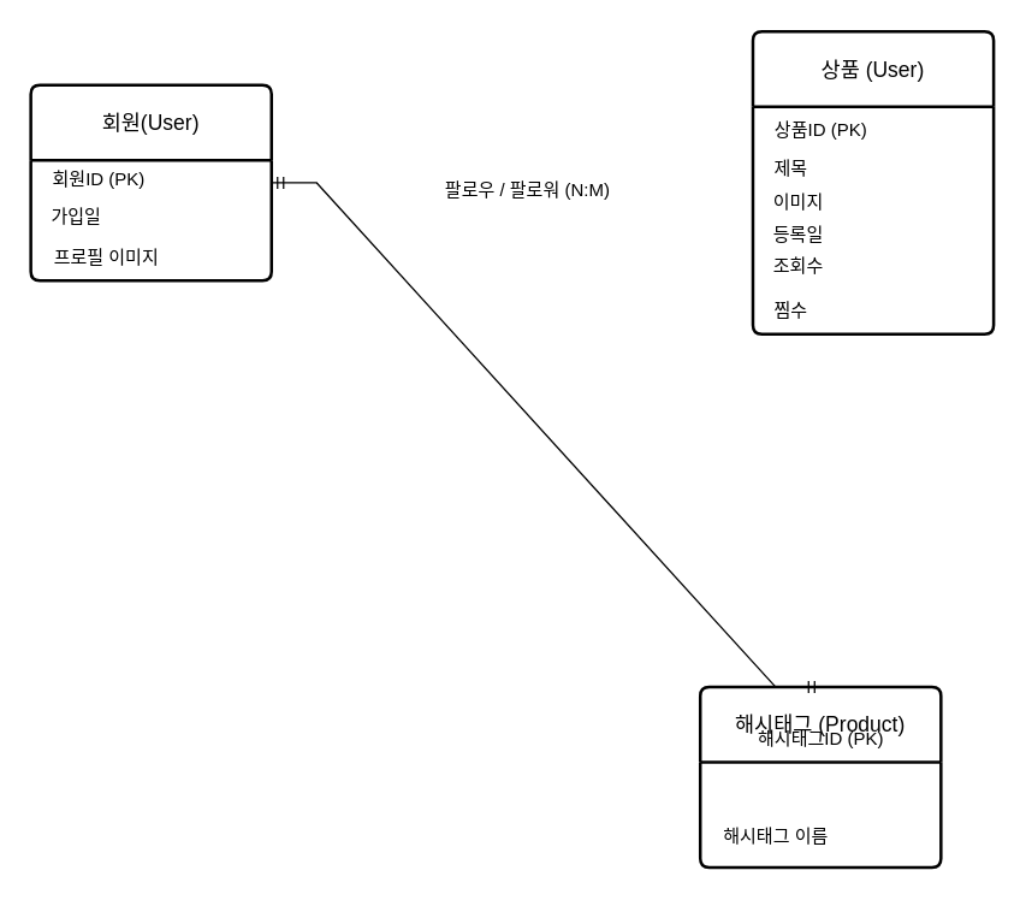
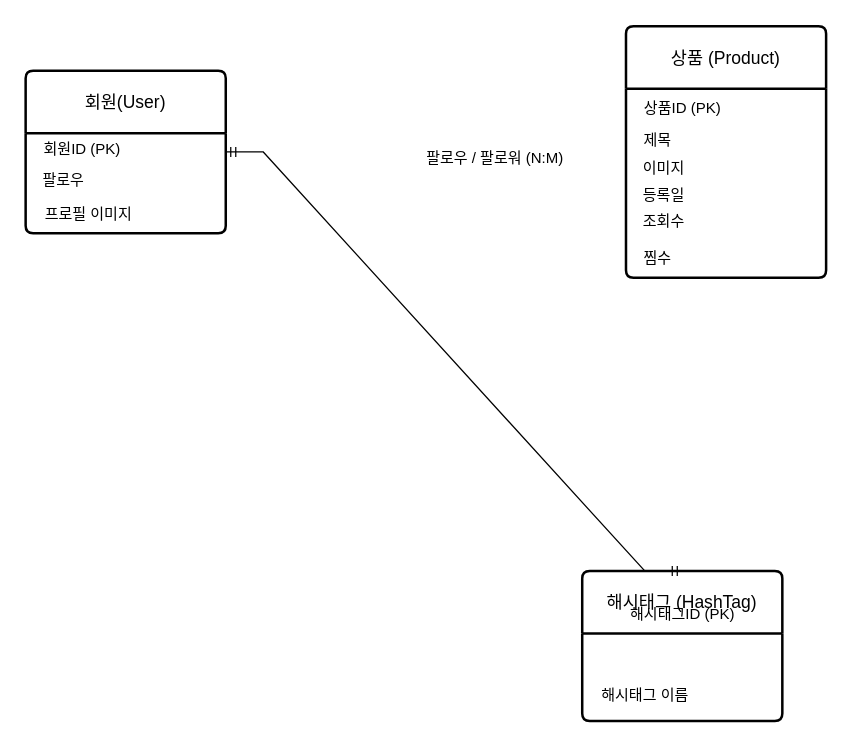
  <mxCell id="0" />
  <mxCell id="1" parent="0" />
  <mxCell id="2" value="회원(User)" style="swimlane;childLayout=stackLayout;horizontal=1;startSize=50;horizontalStack=0;rounded=1;fontSize=14;fontStyle=0;strokeWidth=2;resizeParent=0;resizeLast=1;shadow=0;dashed=0;align=center;arcSize=4;whiteSpace=wrap;html=1;" vertex="1" parent="1"><mxGeometry x="20" y="56" width="160" height="130" as="geometry" /></mxCell>
  <mxCell id="3" value="회원ID (PK)" style="text;html=1;align=center;verticalAlign=middle;resizable=0;points=[];autosize=1;strokeColor=none;fillColor=none;" vertex="1" parent="1"><mxGeometry x="20" y="104" width="90" height="30" as="geometry" /></mxCell>
- <mxCell id="4" value="가입일" style="text;html=1;align=center;verticalAlign=middle;resizable=0;points=[];autosize=1;strokeColor=none;fillColor=none;" vertex="1" parent="1"><mxGeometry x="20" y="129" width="60" height="30" as="geometry" /></mxCell>
- <mxCell id="5" value="상품 (User)" style="swimlane;childLayout=stackLayout;horizontal=1;startSize=50;horizontalStack=0;rounded=1;fontSize=14;fontStyle=0;strokeWidth=2;resizeParent=0;resizeLast=1;shadow=0;dashed=0;align=center;arcSize=4;whiteSpace=wrap;html=1;" vertex="1" parent="1"><mxGeometry x="500" y="20.5" width="160" height="201" as="geometry" /></mxCell>
+ <mxCell id="4" value="팔로우" style="text;html=1;align=center;verticalAlign=middle;resizable=0;points=[];autosize=1;strokeColor=none;fillColor=none;" vertex="1" parent="1"><mxGeometry x="20" y="129" width="60" height="30" as="geometry" /></mxCell>
+ <mxCell id="5" value="상품 (Product)" style="swimlane;childLayout=stackLayout;horizontal=1;startSize=50;horizontalStack=0;rounded=1;fontSize=14;fontStyle=0;strokeWidth=2;resizeParent=0;resizeLast=1;shadow=0;dashed=0;align=center;arcSize=4;whiteSpace=wrap;html=1;" vertex="1" parent="1"><mxGeometry x="500" y="20.5" width="160" height="201" as="geometry" /></mxCell>
  <mxCell id="6" value="프로필 이미지" style="text;html=1;align=center;verticalAlign=middle;resizable=0;points=[];autosize=1;strokeColor=none;fillColor=none;" vertex="1" parent="1"><mxGeometry x="20" y="156" width="100" height="30" as="geometry" /></mxCell>
  <mxCell id="7" value="상품ID (PK)" style="text;html=1;align=center;verticalAlign=middle;resizable=0;points=[];autosize=1;strokeColor=none;fillColor=none;" vertex="1" parent="1"><mxGeometry x="500" y="70.5" width="90" height="30" as="geometry" /></mxCell>
  <mxCell id="8" value="제목" style="text;html=1;align=center;verticalAlign=middle;resizable=0;points=[];autosize=1;strokeColor=none;fillColor=none;" vertex="1" parent="1"><mxGeometry x="500" y="96.5" width="50" height="30" as="geometry" /></mxCell>
  <mxCell id="9" value="이미지" style="text;html=1;align=center;verticalAlign=middle;resizable=0;points=[];autosize=1;strokeColor=none;fillColor=none;" vertex="1" parent="1"><mxGeometry x="500" y="118.5" width="60" height="30" as="geometry" /></mxCell>
  <mxCell id="10" value="등록일" style="text;html=1;align=center;verticalAlign=middle;resizable=0;points=[];autosize=1;strokeColor=none;fillColor=none;" vertex="1" parent="1"><mxGeometry x="500" y="140.5" width="60" height="30" as="geometry" /></mxCell>
  <mxCell id="11" value="조회수" style="text;html=1;align=center;verticalAlign=middle;resizable=0;points=[];autosize=1;strokeColor=none;fillColor=none;" vertex="1" parent="1"><mxGeometry x="500" y="161.5" width="60" height="30" as="geometry" /></mxCell>
  <mxCell id="12" value="찜수" style="text;html=1;align=center;verticalAlign=middle;resizable=0;points=[];autosize=1;strokeColor=none;fillColor=none;" vertex="1" parent="1"><mxGeometry x="500" y="190.5" width="50" height="30" as="geometry" /></mxCell>
- <mxCell id="13" value="해시태그 (Product)" style="swimlane;childLayout=stackLayout;horizontal=1;startSize=50;horizontalStack=0;rounded=1;fontSize=14;fontStyle=0;strokeWidth=2;resizeParent=0;resizeLast=1;shadow=0;dashed=0;align=center;arcSize=4;whiteSpace=wrap;html=1;" vertex="1" parent="1"><mxGeometry x="465" y="456" width="160" height="120" as="geometry" /></mxCell>
+ <mxCell id="13" value="해시태그 (HashTag)" style="swimlane;childLayout=stackLayout;horizontal=1;startSize=50;horizontalStack=0;rounded=1;fontSize=14;fontStyle=0;strokeWidth=2;resizeParent=0;resizeLast=1;shadow=0;dashed=0;align=center;arcSize=4;whiteSpace=wrap;html=1;" vertex="1" parent="1"><mxGeometry x="465" y="456" width="160" height="120" as="geometry" /></mxCell>
  <mxCell id="14" value="해시태그ID (PK)" style="text;html=1;align=center;verticalAlign=middle;resizable=0;points=[];autosize=1;strokeColor=none;fillColor=none;" vertex="1" parent="1"><mxGeometry x="490" y="476" width="110" height="30" as="geometry" /></mxCell>
  <mxCell id="15" value="해시태그 이름" style="text;html=1;align=center;verticalAlign=middle;resizable=0;points=[];autosize=1;strokeColor=none;fillColor=none;" vertex="1" parent="1"><mxGeometry x="465" y="541" width="100" height="30" as="geometry" /></mxCell>
- <mxCell id="16" value="팔로우 / 팔로워 (N:M)" style="text;html=1;align=center;verticalAlign=middle;resizable=0;points=[];autosize=1;strokeColor=none;fillColor=none;" vertex="1" parent="1"><mxGeometry x="280" y="110.5" width="140" height="30" as="geometry" /></mxCell>
+ <mxCell id="16" value="팔로우 / 팔로워 (N:M)" style="text;html=1;align=center;verticalAlign=middle;resizable=0;points=[];autosize=1;strokeColor=none;fillColor=none;" vertex="1" parent="1"><mxGeometry x="325" y="110.5" width="140" height="30" as="geometry" /></mxCell>
  <mxCell id="17" value="" style="edgeStyle=entityRelationEdgeStyle;fontSize=12;html=1;endArrow=ERmandOne;startArrow=ERmandOne;rounded=0;exitX=0.5;exitY=0;exitDx=0;exitDy=0;" edge="1" parent="1" source="13" target="2"><mxGeometry width="100" height="100" relative="1" as="geometry"><mxPoint x="480" y="376" as="sourcePoint" /><mxPoint x="580" y="276" as="targetPoint" /></mxGeometry></mxCell>
